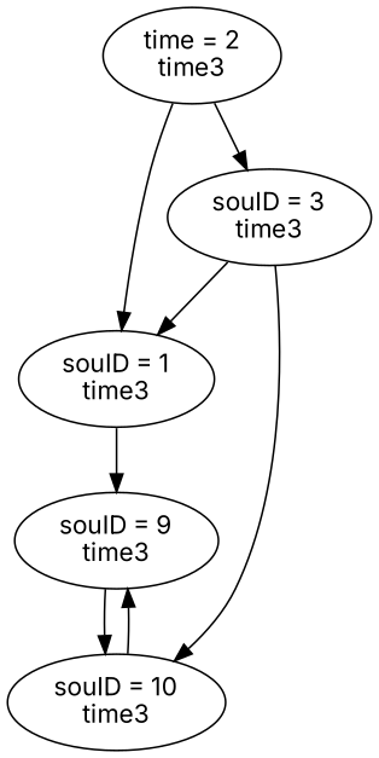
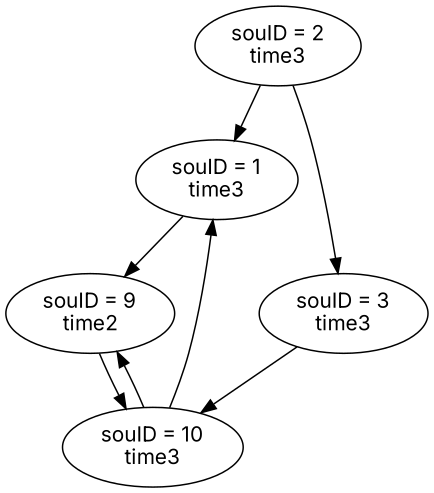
  digraph {
    fontname=Inter
    node [fontname=Inter]
    edge [fontname=Inter]
    n1 [label="souID = 1\ntime3"]
-   n2 [label="souID = 9\ntime3"]
-   n3 [label="time = 2\ntime3"]
+   n2 [label="souID = 9\ntime2"]
+   n3 [label="souID = 2\ntime3"]
    n4 [label="souID = 3\ntime3"]
    n5 [label="souID = 10\ntime3"]
    n1 -> n2
    n2 -> n5
    n3 -> n1
    n3 -> n4
-   n4 -> n1
+   n5 -> n1
    n4 -> n5
    n5 -> n2
  }
